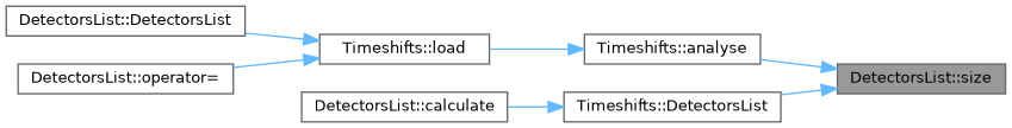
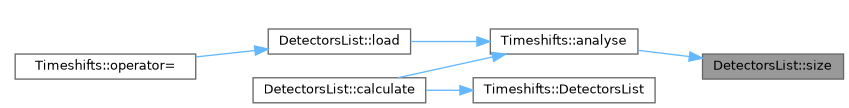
  digraph {
    rankdir=RL
    node [color=grey40 fillcolor=white fontname=Helvetica fontsize=10 shape=box style=filled]
    edge [color=steelblue1 dir=back fontname=Helvetica fontsize=10 labelfontname=Helvetica labelfontsize=10 style=solid]
    n1 [color=gray40 fillcolor=grey60 fontcolor=black height=0.2 label="DetectorsList::size" width=0.4]
    n2 [height=0.2 label="Timeshifts::analyse" width=0.4]
    n3 [height=0.2 label="Timeshifts::DetectorsList" width=0.4]
-   n4 [height=0.2 label="Timeshifts::load" width=0.4]
+   n4 [height=0.2 label="DetectorsList::load" width=0.4]
    n5 [height=0.2 label="DetectorsList::calculate" width=0.4]
-   n6 [height=0.2 label="DetectorsList::DetectorsList" width=0.4]
-   n7 [height=0.2 label="DetectorsList::operator=" width=0.4]
+   n7 [height=0.2 label="Timeshifts::operator=" width=0.4]
    n1 -> n2
-   n1 -> n3
    n2 -> n4
+   n2 -> n5
    n3 -> n5
-   n4 -> n6
    n4 -> n7
  }
